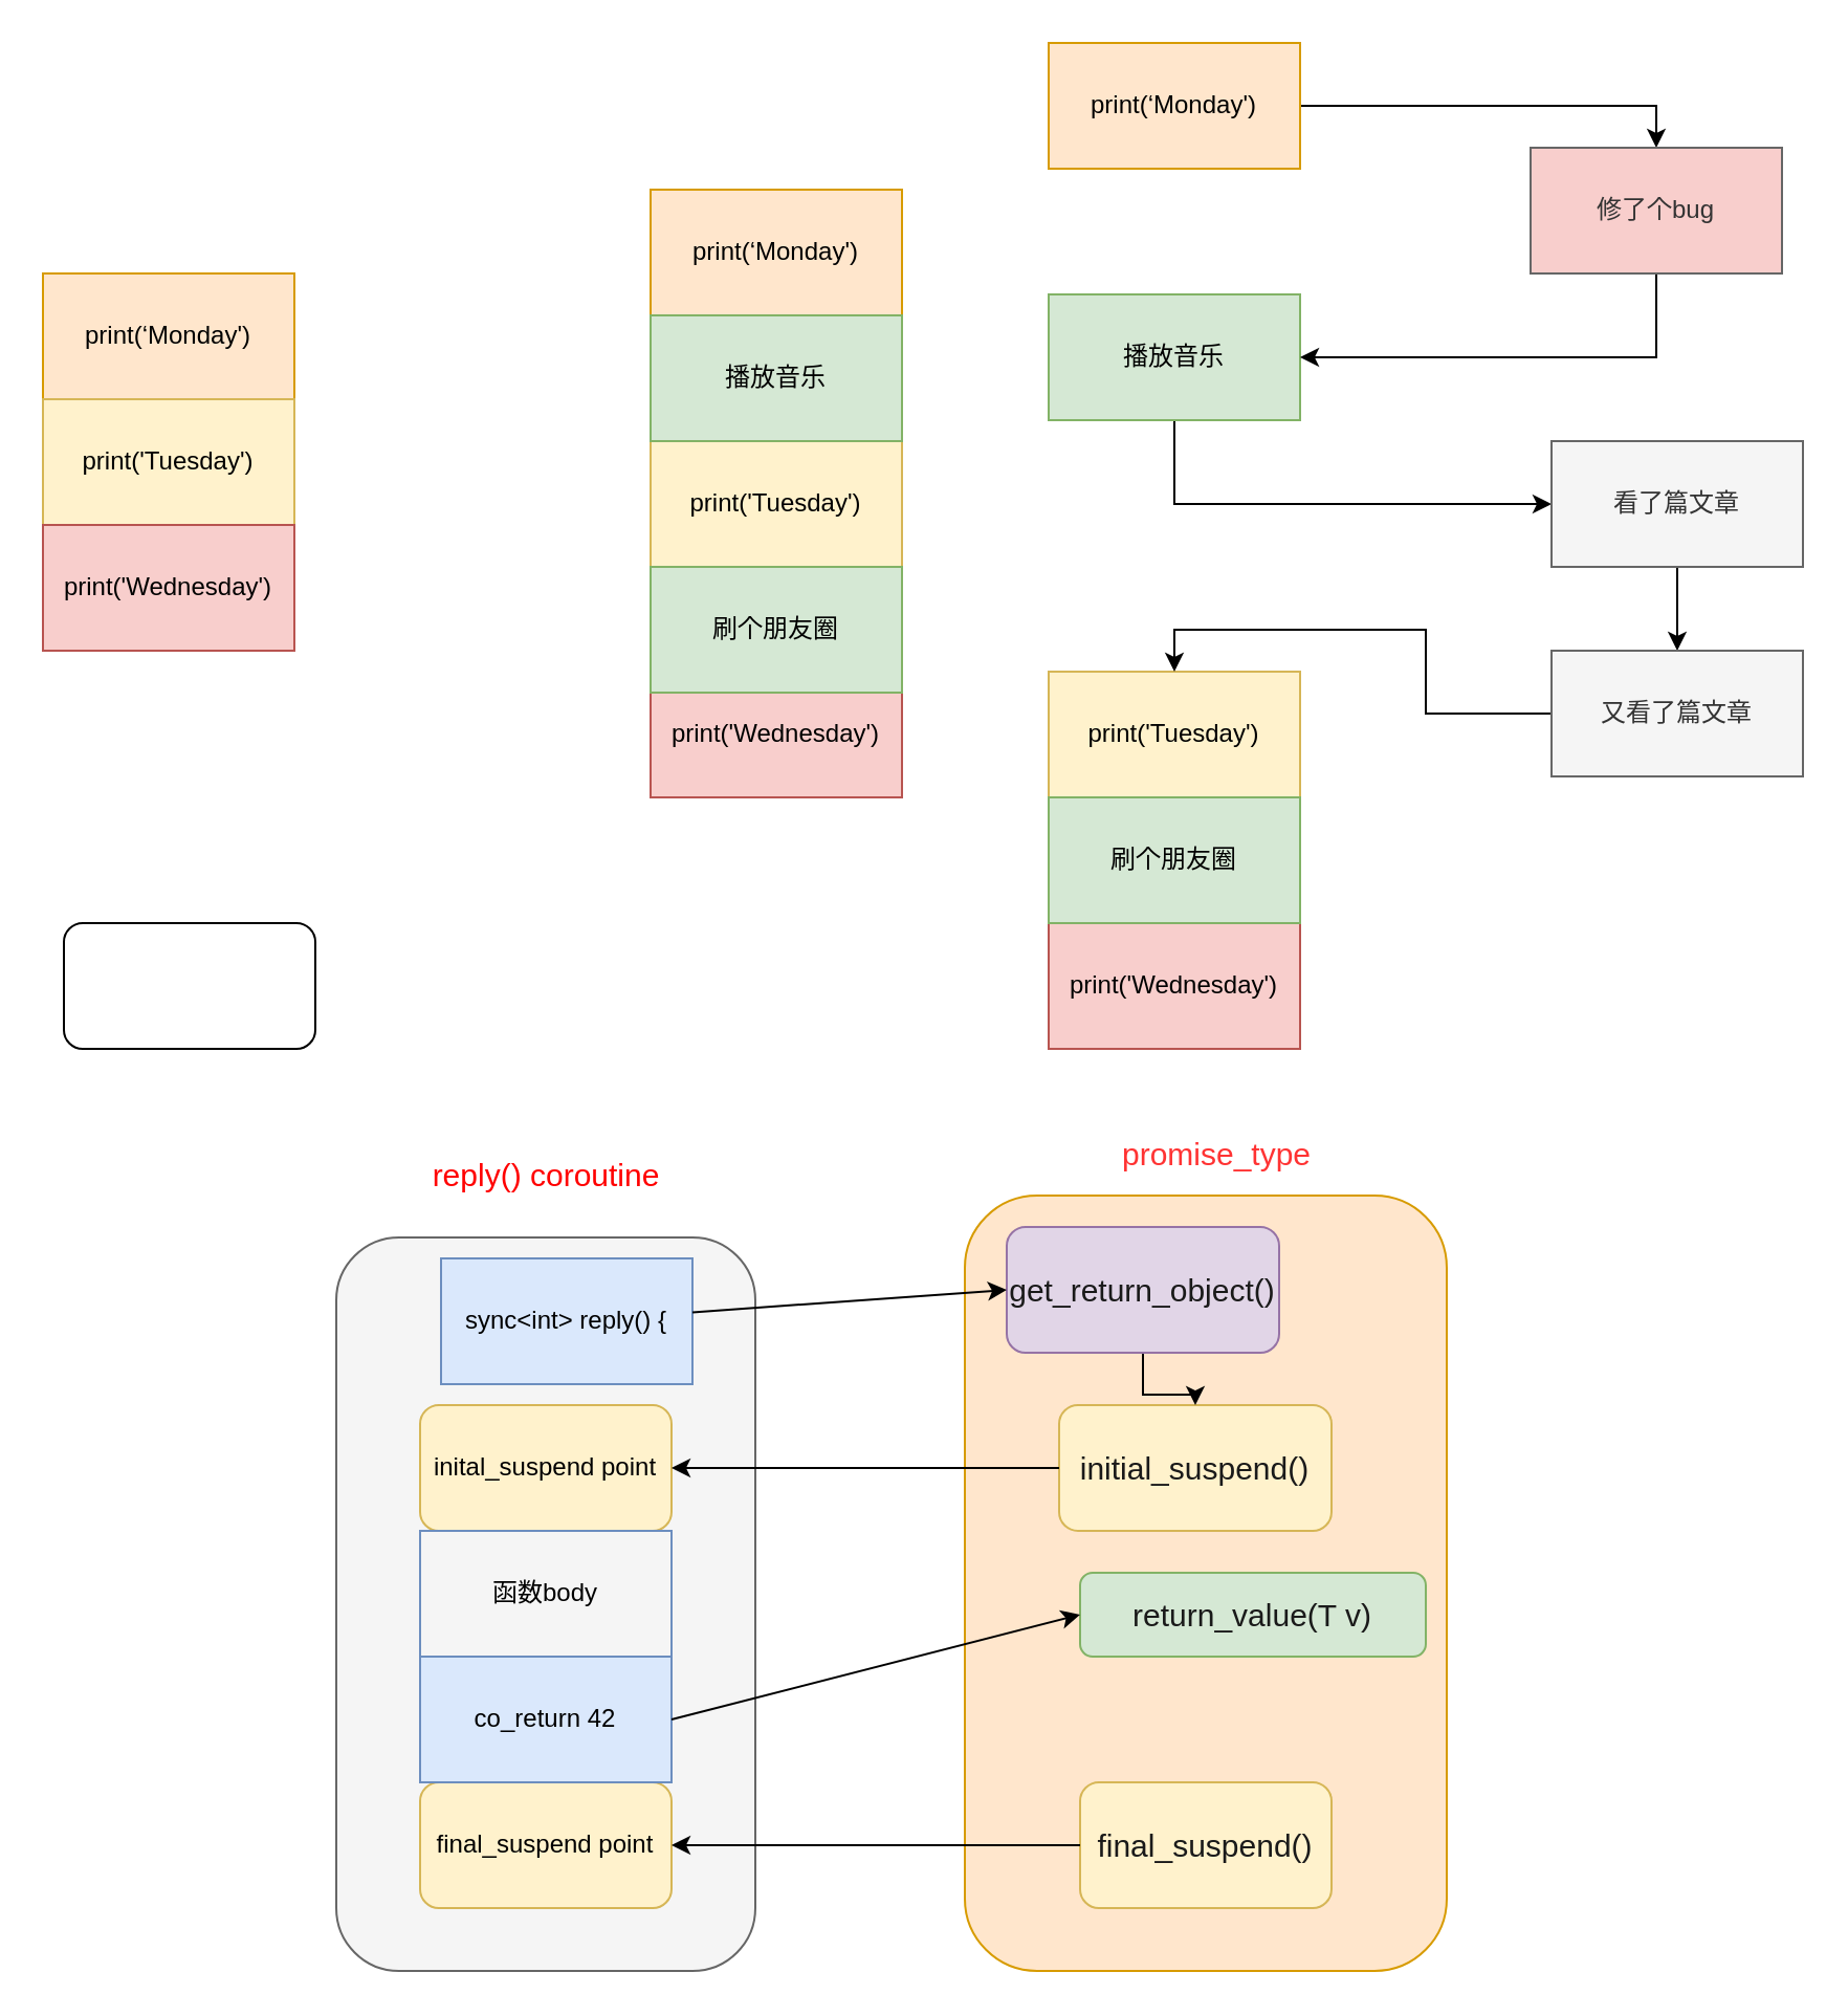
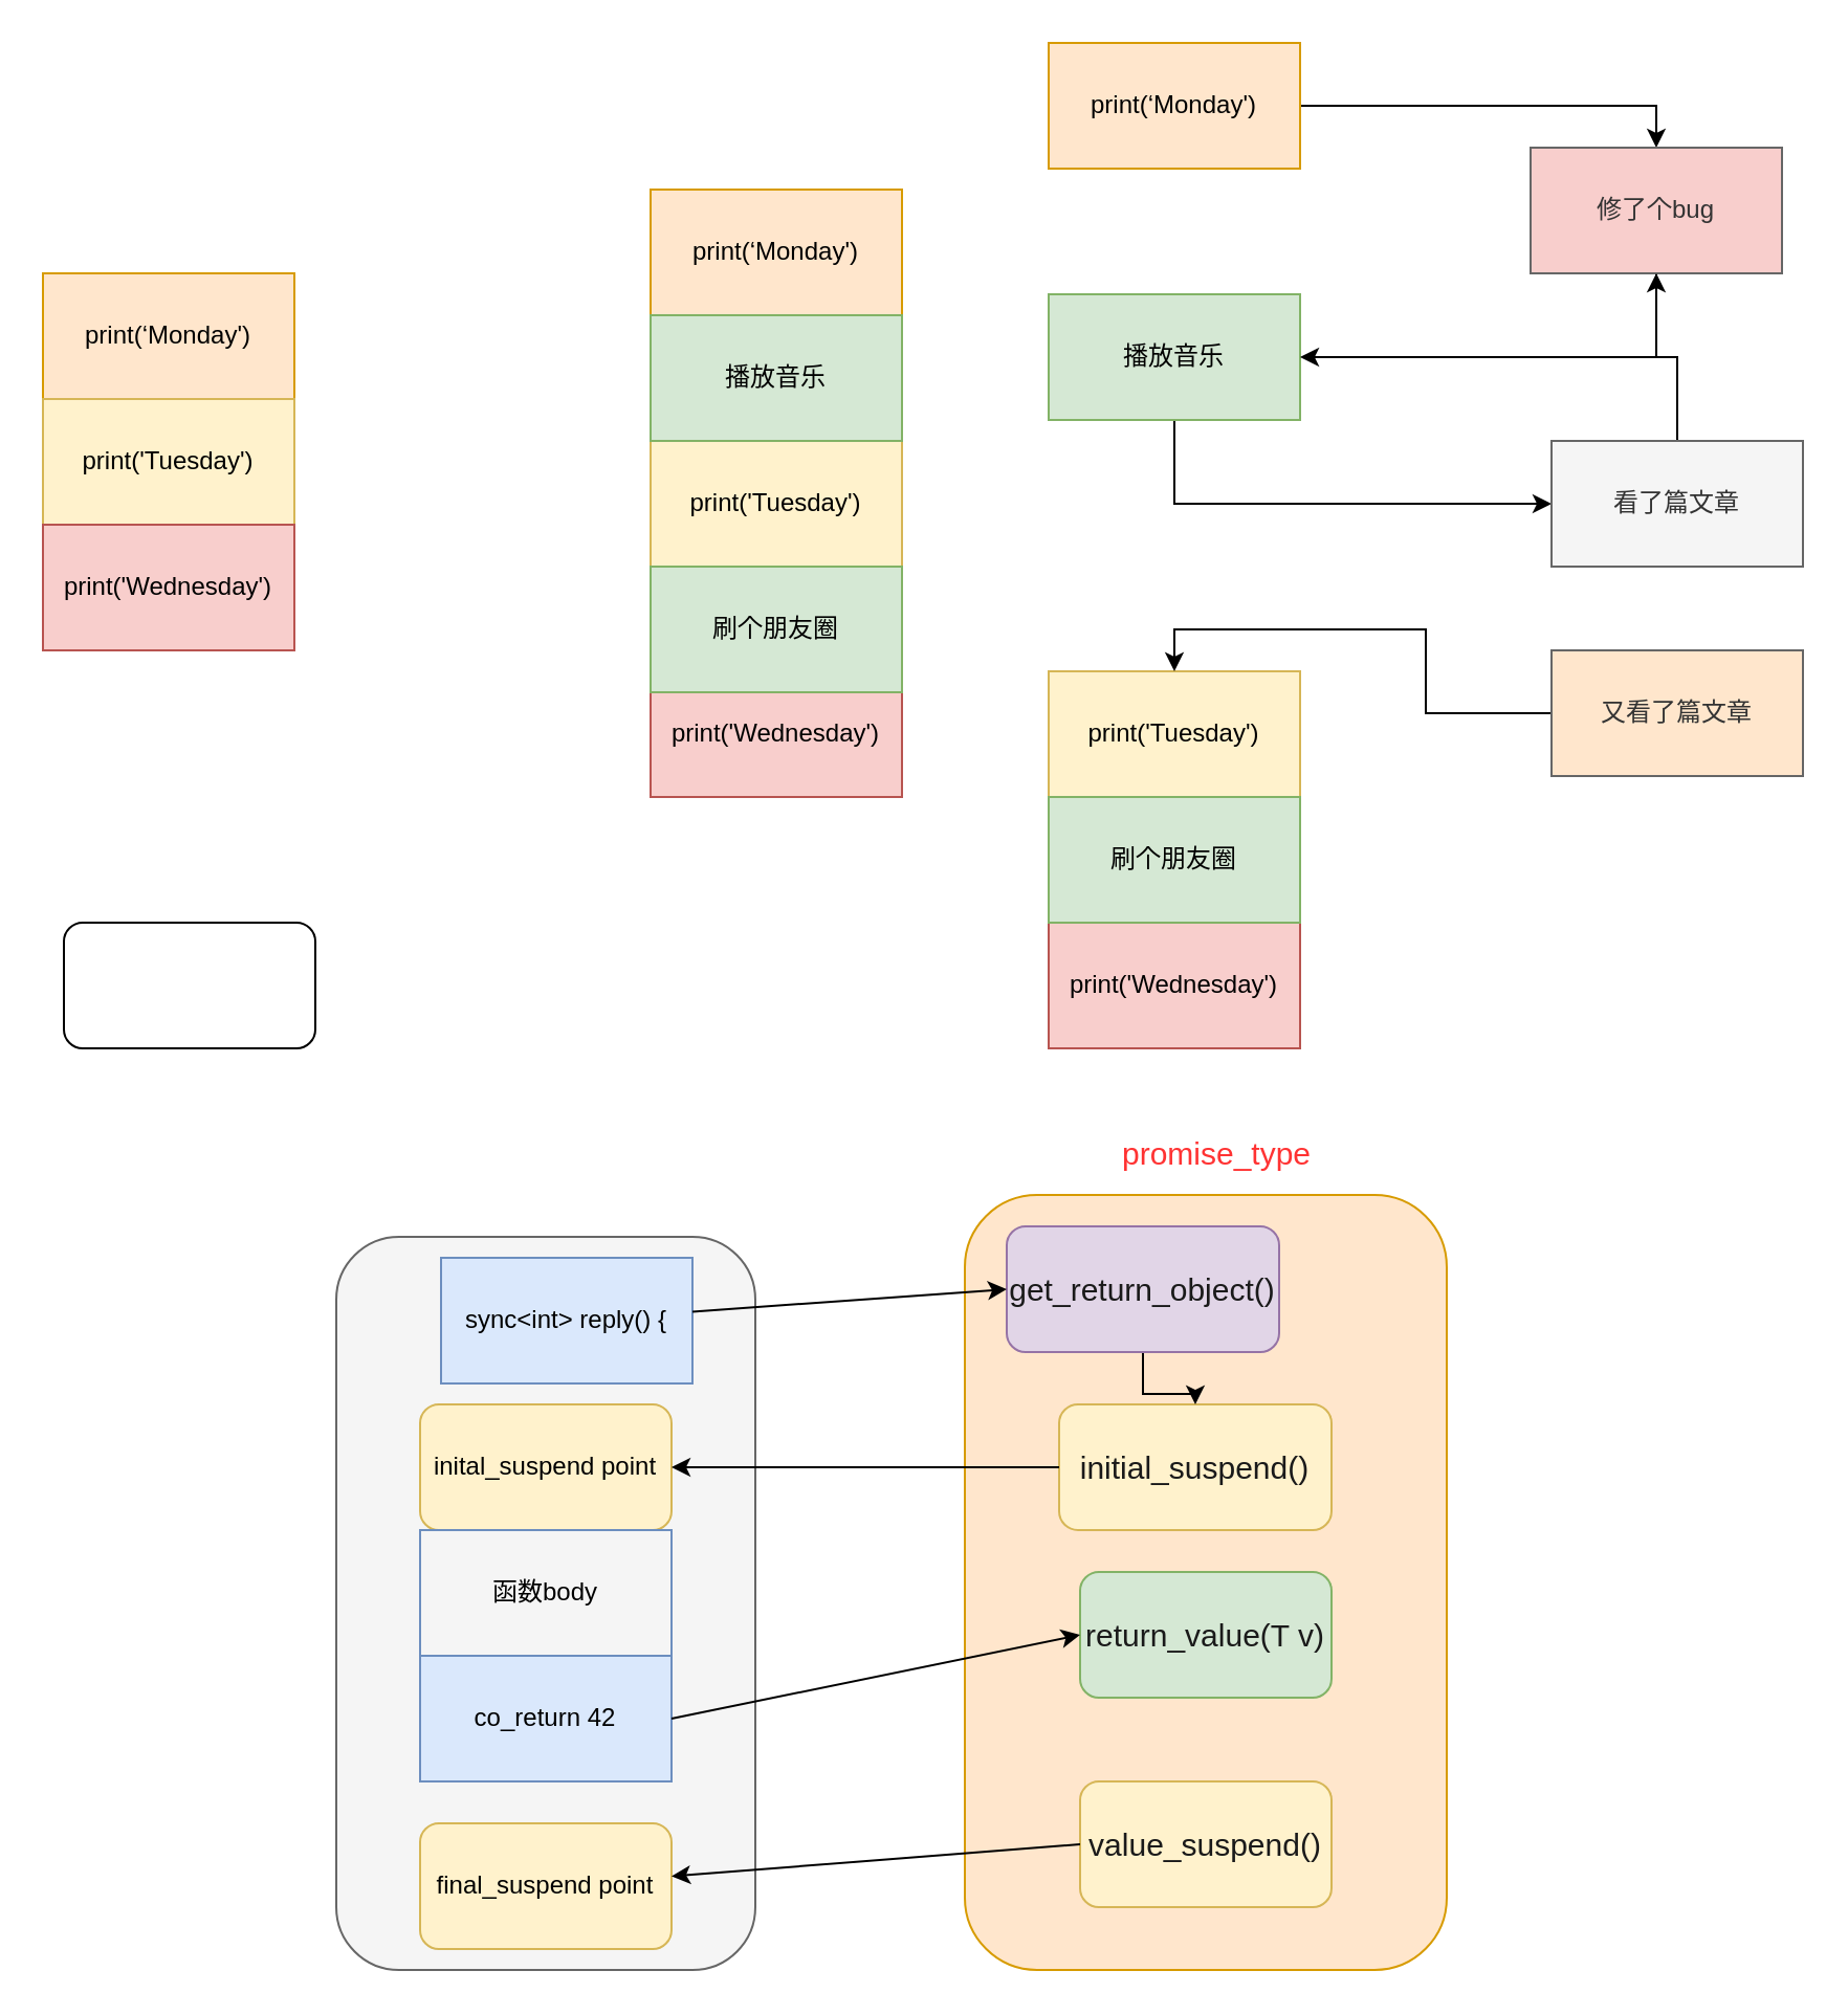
  <mxCell id="0" />
  <mxCell id="1" parent="0" />
  <mxCell id="2" value="" style="rounded=1;whiteSpace=wrap;html=1;fontSize=15;fillColor=#ffe6cc;strokeColor=#d79b00;" parent="1" vertex="1"><mxGeometry x="460" y="570" width="230" height="370" as="geometry" /></mxCell>
  <mxCell id="3" value="" style="rounded=1;whiteSpace=wrap;html=1;fillColor=#f5f5f5;strokeColor=#666666;fontColor=#333333;" parent="1" vertex="1"><mxGeometry x="160" y="590" width="200" height="350" as="geometry" /></mxCell>
  <mxCell id="4" value="print(‘Monday')" style="rounded=0;whiteSpace=wrap;html=1;fillColor=#ffe6cc;strokeColor=#d79b00;" parent="1" vertex="1"><mxGeometry x="20" y="130" width="120" height="60" as="geometry" /></mxCell>
  <mxCell id="5" value="print('Tuesday')" style="rounded=0;whiteSpace=wrap;html=1;fillColor=#fff2cc;strokeColor=#d6b656;" parent="1" vertex="1"><mxGeometry x="20" y="190" width="120" height="60" as="geometry" /></mxCell>
  <mxCell id="6" value="print('Wednesday')" style="rounded=0;whiteSpace=wrap;html=1;fillColor=#f8cecc;strokeColor=#b85450;" parent="1" vertex="1"><mxGeometry x="20" y="250" width="120" height="60" as="geometry" /></mxCell>
  <mxCell id="7" value="print(‘Monday')" style="rounded=0;whiteSpace=wrap;html=1;fillColor=#ffe6cc;strokeColor=#d79b00;" parent="1" vertex="1"><mxGeometry x="310" y="90" width="120" height="60" as="geometry" /></mxCell>
  <mxCell id="8" value="print('Tuesday')" style="rounded=0;whiteSpace=wrap;html=1;fillColor=#fff2cc;strokeColor=#d6b656;" parent="1" vertex="1"><mxGeometry x="310" y="210" width="120" height="60" as="geometry" /></mxCell>
  <mxCell id="9" value="print('Wednesday')" style="rounded=0;whiteSpace=wrap;html=1;fillColor=#f8cecc;strokeColor=#b85450;" parent="1" vertex="1"><mxGeometry x="310" y="320" width="120" height="60" as="geometry" /></mxCell>
  <mxCell id="10" value="播放音乐" style="rounded=0;whiteSpace=wrap;html=1;fillColor=#d5e8d4;strokeColor=#82b366;" parent="1" vertex="1"><mxGeometry x="310" y="150" width="120" height="60" as="geometry" /></mxCell>
  <mxCell id="11" value="刷个朋友圈" style="rounded=0;whiteSpace=wrap;html=1;fillColor=#d5e8d4;strokeColor=#82b366;" parent="1" vertex="1"><mxGeometry x="310" y="270" width="120" height="60" as="geometry" /></mxCell>
  <mxCell id="12" style="edgeStyle=orthogonalEdgeStyle;rounded=0;orthogonalLoop=1;jettySize=auto;html=1;" parent="1" source="13" target="20" edge="1"><mxGeometry relative="1" as="geometry"><Array as="points"><mxPoint x="790" y="50" /></Array></mxGeometry></mxCell>
  <mxCell id="13" value="print(‘Monday')" style="rounded=0;whiteSpace=wrap;html=1;fillColor=#ffe6cc;strokeColor=#d79b00;" parent="1" vertex="1"><mxGeometry x="500" y="20" width="120" height="60" as="geometry" /></mxCell>
  <mxCell id="14" value="print('Tuesday')" style="rounded=0;whiteSpace=wrap;html=1;fillColor=#fff2cc;strokeColor=#d6b656;" parent="1" vertex="1"><mxGeometry x="500" y="320" width="120" height="60" as="geometry" /></mxCell>
  <mxCell id="15" value="print('Wednesday')" style="rounded=0;whiteSpace=wrap;html=1;fillColor=#f8cecc;strokeColor=#b85450;" parent="1" vertex="1"><mxGeometry x="500" y="440" width="120" height="60" as="geometry" /></mxCell>
  <mxCell id="16" style="edgeStyle=orthogonalEdgeStyle;rounded=0;orthogonalLoop=1;jettySize=auto;html=1;" parent="1" source="17" target="22" edge="1"><mxGeometry relative="1" as="geometry"><Array as="points"><mxPoint x="560" y="240" /></Array></mxGeometry></mxCell>
  <mxCell id="17" value="播放音乐" style="rounded=0;whiteSpace=wrap;html=1;fillColor=#d5e8d4;strokeColor=#82b366;" parent="1" vertex="1"><mxGeometry x="500" y="140" width="120" height="60" as="geometry" /></mxCell>
  <mxCell id="18" value="刷个朋友圈" style="rounded=0;whiteSpace=wrap;html=1;fillColor=#d5e8d4;strokeColor=#82b366;" parent="1" vertex="1"><mxGeometry x="500" y="380" width="120" height="60" as="geometry" /></mxCell>
  <mxCell id="19" style="edgeStyle=orthogonalEdgeStyle;rounded=0;orthogonalLoop=1;jettySize=auto;html=1;entryX=1;entryY=0.5;entryDx=0;entryDy=0;" parent="1" source="20" target="17" edge="1"><mxGeometry relative="1" as="geometry"><Array as="points"><mxPoint x="790" y="170" /></Array></mxGeometry></mxCell>
  <mxCell id="20" value="修了个bug" style="rounded=0;whiteSpace=wrap;html=1;fillColor=#f8cecc;strokeColor=#666666;fontColor=#333333;" parent="1" vertex="1"><mxGeometry x="730" y="70" width="120" height="60" as="geometry" /></mxCell>
- <mxCell id="21" style="edgeStyle=orthogonalEdgeStyle;rounded=0;orthogonalLoop=1;jettySize=auto;html=1;entryX=0.5;entryY=0;entryDx=0;entryDy=0;" parent="1" source="22" target="24" edge="1"><mxGeometry relative="1" as="geometry" /></mxCell>
+ <mxCell id="21" style="edgeStyle=orthogonalEdgeStyle;rounded=0;orthogonalLoop=1;jettySize=auto;html=1;" parent="1" source="22" target="20" edge="1"><mxGeometry relative="1" as="geometry" /></mxCell>
  <mxCell id="22" value="看了篇文章" style="rounded=0;whiteSpace=wrap;html=1;fillColor=#f5f5f5;strokeColor=#666666;fontColor=#333333;" parent="1" vertex="1"><mxGeometry x="740" y="210" width="120" height="60" as="geometry" /></mxCell>
  <mxCell id="23" style="edgeStyle=orthogonalEdgeStyle;rounded=0;orthogonalLoop=1;jettySize=auto;html=1;entryX=0.5;entryY=0;entryDx=0;entryDy=0;" parent="1" source="24" target="14" edge="1"><mxGeometry relative="1" as="geometry" /></mxCell>
- <mxCell id="24" value="又看了篇文章" style="rounded=0;whiteSpace=wrap;html=1;fillColor=#f5f5f5;strokeColor=#666666;fontColor=#333333;" parent="1" vertex="1"><mxGeometry x="740" y="310" width="120" height="60" as="geometry" /></mxCell>
+ <mxCell id="24" value="又看了篇文章" style="rounded=0;whiteSpace=wrap;html=1;fillColor=#ffe6cc;strokeColor=#666666;fontColor=#333333;" parent="1" vertex="1"><mxGeometry x="740" y="310" width="120" height="60" as="geometry" /></mxCell>
  <mxCell id="25" value="" style="rounded=1;whiteSpace=wrap;html=1;" parent="1" vertex="1"><mxGeometry x="30" y="440" width="120" height="60" as="geometry" /></mxCell>
  <mxCell id="26" value="inital_suspend point" style="rounded=1;whiteSpace=wrap;html=1;fillColor=#fff2cc;strokeColor=#d6b656;" parent="1" vertex="1"><mxGeometry x="200" y="670" width="120" height="60" as="geometry" /></mxCell>
  <mxCell id="27" value="sync&amp;lt;int&amp;gt; reply() {" style="rounded=0;whiteSpace=wrap;html=1;fillColor=#dae8fc;strokeColor=#6c8ebf;" parent="1" vertex="1"><mxGeometry x="210" y="600" width="120" height="60" as="geometry" /></mxCell>
  <mxCell id="28" value="函数body" style="rounded=0;whiteSpace=wrap;html=1;fillColor=#f5f5f5;strokeColor=#6c8ebf;" parent="1" vertex="1"><mxGeometry x="200" y="730" width="120" height="60" as="geometry" /></mxCell>
- <mxCell id="29" value="final_suspend point" style="rounded=1;whiteSpace=wrap;html=1;fillColor=#fff2cc;strokeColor=#d6b656;" parent="1" vertex="1"><mxGeometry x="200" y="850" width="120" height="60" as="geometry" /></mxCell>
+ <mxCell id="29" value="final_suspend point" style="rounded=1;whiteSpace=wrap;html=1;fillColor=#fff2cc;strokeColor=#d6b656;" parent="1" vertex="1"><mxGeometry x="200" y="870" width="120" height="60" as="geometry" /></mxCell>
  <mxCell id="30" value="co_return 42" style="rounded=0;whiteSpace=wrap;html=1;fillColor=#dae8fc;strokeColor=#6c8ebf;" parent="1" vertex="1"><mxGeometry x="200" y="790" width="120" height="60" as="geometry" /></mxCell>
- <mxCell id="31" value="&lt;font color=&quot;#ff0000&quot;&gt;reply() coroutine&lt;/font&gt;" style="text;html=1;align=center;verticalAlign=middle;resizable=0;points=[];autosize=1;fontSize=15;fontColor=#FFB570;" parent="1" vertex="1"><mxGeometry x="200" y="550" width="120" height="20" as="geometry" /></mxCell>
  <mxCell id="32" value="&lt;font color=&quot;#1a1a1a&quot;&gt;initial_suspend()&lt;/font&gt;" style="rounded=1;whiteSpace=wrap;html=1;fontSize=15;fillColor=#fff2cc;strokeColor=#d6b656;" parent="1" vertex="1"><mxGeometry x="505" y="670" width="130" height="60" as="geometry" /></mxCell>
  <mxCell id="33" style="edgeStyle=orthogonalEdgeStyle;rounded=0;orthogonalLoop=1;jettySize=auto;html=1;entryX=0.5;entryY=0;entryDx=0;entryDy=0;fontSize=15;fontColor=#FFB570;" parent="1" source="34" target="32" edge="1"><mxGeometry relative="1" as="geometry" /></mxCell>
  <mxCell id="34" value="&lt;font color=&quot;#1a1a1a&quot;&gt;get_return_object()&lt;/font&gt;" style="rounded=1;whiteSpace=wrap;html=1;fontSize=15;fillColor=#e1d5e7;strokeColor=#9673a6;" parent="1" vertex="1"><mxGeometry x="480" y="585" width="130" height="60" as="geometry" /></mxCell>
- <mxCell id="35" value="&lt;font color=&quot;#1a1a1a&quot;&gt;return_value(T v)&lt;/font&gt;" style="rounded=1;whiteSpace=wrap;html=1;fontSize=15;fillColor=#d5e8d4;strokeColor=#82b366;" parent="1" vertex="1"><mxGeometry x="515" y="750" width="165" height="40" as="geometry" /></mxCell>
- <mxCell id="36" value="&lt;font color=&quot;#1a1a1a&quot;&gt;final_suspend()&lt;/font&gt;" style="rounded=1;whiteSpace=wrap;html=1;fontSize=15;fillColor=#fff2cc;strokeColor=#d6b656;" parent="1" vertex="1"><mxGeometry x="515" y="850" width="120" height="60" as="geometry" /></mxCell>
+ <mxCell id="35" value="&lt;font color=&quot;#1a1a1a&quot;&gt;return_value(T v)&lt;/font&gt;" style="rounded=1;whiteSpace=wrap;html=1;fontSize=15;fillColor=#d5e8d4;strokeColor=#82b366;" parent="1" vertex="1"><mxGeometry x="515" y="750" width="120" height="60" as="geometry" /></mxCell>
+ <mxCell id="36" value="&lt;font color=&quot;#1a1a1a&quot;&gt;value_suspend()&lt;/font&gt;" style="rounded=1;whiteSpace=wrap;html=1;fontSize=15;fillColor=#fff2cc;strokeColor=#d6b656;" parent="1" vertex="1"><mxGeometry x="515" y="850" width="120" height="60" as="geometry" /></mxCell>
  <mxCell id="37" value="" style="endArrow=classic;html=1;fontSize=15;fontColor=#FFB570;exitX=0;exitY=0.5;exitDx=0;exitDy=0;entryX=1;entryY=0.5;entryDx=0;entryDy=0;" parent="1" source="32" target="26" edge="1"><mxGeometry width="50" height="50" relative="1" as="geometry"><mxPoint x="390" y="610" as="sourcePoint" /><mxPoint x="440" y="560" as="targetPoint" /></mxGeometry></mxCell>
  <mxCell id="38" value="&lt;font color=&quot;#ff3333&quot;&gt;promise_type&lt;/font&gt;" style="text;html=1;align=center;verticalAlign=middle;resizable=0;points=[];autosize=1;fontSize=15;fontColor=#FFB570;" parent="1" vertex="1"><mxGeometry x="525" y="540" width="110" height="20" as="geometry" /></mxCell>
  <mxCell id="39" value="" style="endArrow=classic;html=1;fontSize=15;fontColor=#FFB570;exitX=0;exitY=0.5;exitDx=0;exitDy=0;" parent="1" source="36" target="29" edge="1"><mxGeometry width="50" height="50" relative="1" as="geometry"><mxPoint x="370" y="800" as="sourcePoint" /><mxPoint x="420" y="750" as="targetPoint" /></mxGeometry></mxCell>
  <mxCell id="40" value="" style="endArrow=classic;html=1;fontSize=15;fontColor=#FFB570;entryX=0;entryY=0.5;entryDx=0;entryDy=0;exitX=1;exitY=0.5;exitDx=0;exitDy=0;" parent="1" source="30" target="35" edge="1"><mxGeometry width="50" height="50" relative="1" as="geometry"><mxPoint x="380" y="840" as="sourcePoint" /><mxPoint x="430" y="790" as="targetPoint" /></mxGeometry></mxCell>
  <mxCell id="41" value="" style="endArrow=classic;html=1;fontSize=15;fontColor=#FFB570;entryX=0;entryY=0.5;entryDx=0;entryDy=0;" parent="1" source="27" target="34" edge="1"><mxGeometry width="50" height="50" relative="1" as="geometry"><mxPoint x="390" y="590" as="sourcePoint" /><mxPoint x="440" y="540" as="targetPoint" /></mxGeometry></mxCell>
